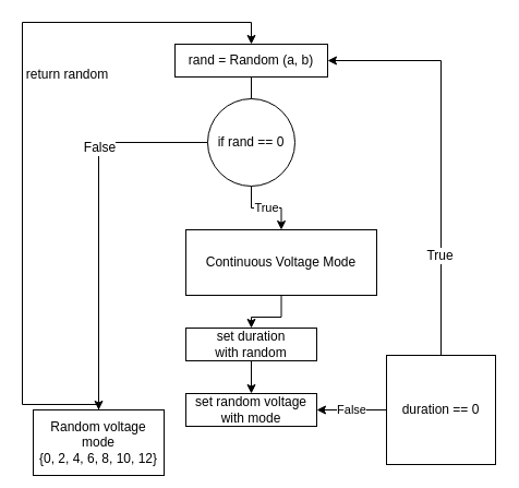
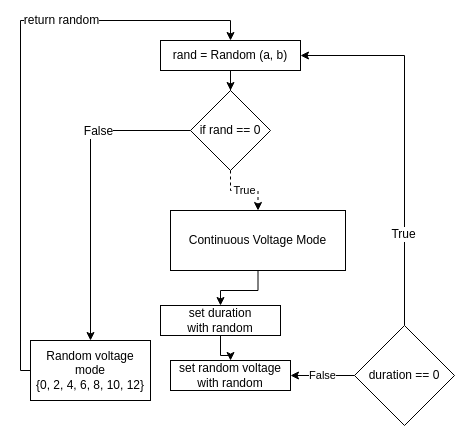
  <mxCell id="0" />
  <mxCell id="1" parent="0" />
- <mxCell id="2" style="edgeStyle=orthogonalEdgeStyle;rounded=0;orthogonalLoop=1;jettySize=auto;html=1;entryX=0.5;entryY=0;entryDx=0;entryDy=0;endArrow=none;" edge="1" parent="1" source="3" target="19"><mxGeometry relative="1" as="geometry" /></mxCell>
+ <mxCell id="2" style="edgeStyle=orthogonalEdgeStyle;rounded=0;orthogonalLoop=1;jettySize=auto;html=1;entryX=0.5;entryY=0;entryDx=0;entryDy=0;" edge="1" parent="1" source="3" target="19"><mxGeometry relative="1" as="geometry" /></mxCell>
  <mxCell id="3" value="rand = Random (a, b)" style="rounded=0;whiteSpace=wrap;html=1;" vertex="1" parent="1"><mxGeometry x="160" y="40" width="140" height="30" as="geometry" /></mxCell>
  <mxCell id="4" style="edgeStyle=orthogonalEdgeStyle;rounded=0;orthogonalLoop=1;jettySize=auto;html=1;entryX=0.5;entryY=0;entryDx=0;entryDy=0;" edge="1" parent="1" source="6" target="3"><mxGeometry relative="1" as="geometry"><Array as="points"><mxPoint x="20" y="370" /><mxPoint x="20" y="20" /><mxPoint x="230" y="20" /></Array></mxGeometry></mxCell>
  <mxCell id="5" value="return random" style="text;html=1;align=center;verticalAlign=middle;resizable=0;points=[];labelBackgroundColor=#ffffff;" vertex="1" connectable="0" parent="4"><mxGeometry x="-0.465" relative="1" as="geometry"><mxPoint x="40" y="-203" as="offset" /></mxGeometry></mxCell>
- <mxCell id="6" value="Random voltage mode&lt;br&gt;{0, 2, 4, 6, 8, 10, 12}" style="rounded=0;whiteSpace=wrap;html=1;" vertex="1" parent="1"><mxGeometry x="30" y="375" width="120" height="60" as="geometry" /></mxCell>
+ <mxCell id="6" value="Random voltage mode&lt;br&gt;{0, 2, 4, 6, 8, 10, 12}" style="rounded=0;whiteSpace=wrap;html=1;" vertex="1" parent="1"><mxGeometry x="30" y="340" width="120" height="60" as="geometry" /></mxCell>
  <mxCell id="7" style="edgeStyle=orthogonalEdgeStyle;rounded=0;orthogonalLoop=1;jettySize=auto;html=1;entryX=0.5;entryY=0;entryDx=0;entryDy=0;" edge="1" parent="1" source="8" target="10"><mxGeometry relative="1" as="geometry"><mxPoint x="320" y="280" as="targetPoint" /></mxGeometry></mxCell>
  <mxCell id="8" value="Continuous Voltage Mode" style="rounded=0;whiteSpace=wrap;html=1;" vertex="1" parent="1"><mxGeometry x="170" y="210" width="175" height="60" as="geometry" /></mxCell>
  <mxCell id="9" style="edgeStyle=orthogonalEdgeStyle;rounded=0;orthogonalLoop=1;jettySize=auto;html=1;" edge="1" parent="1" source="10" target="11"><mxGeometry relative="1" as="geometry" /></mxCell>
- <mxCell id="10" value="set duration &lt;br&gt;with random" style="rounded=0;whiteSpace=wrap;html=1;" vertex="1" parent="1"><mxGeometry x="170" y="300" width="120" height="30" as="geometry" /></mxCell>
- <mxCell id="11" value="set random voltage with mode" style="rounded=0;whiteSpace=wrap;html=1;" vertex="1" parent="1"><mxGeometry x="170" y="360" width="120" height="30" as="geometry" /></mxCell>
+ <mxCell id="10" value="set duration &lt;br&gt;with random" style="rounded=0;whiteSpace=wrap;html=1;" vertex="1" parent="1"><mxGeometry x="160" y="305" width="120" height="30" as="geometry" /></mxCell>
+ <mxCell id="11" value="set random voltage with random" style="rounded=0;whiteSpace=wrap;html=1;" vertex="1" parent="1"><mxGeometry x="170" y="360" width="120" height="30" as="geometry" /></mxCell>
  <mxCell id="12" style="edgeStyle=orthogonalEdgeStyle;rounded=0;orthogonalLoop=1;jettySize=auto;html=1;entryX=1;entryY=0.5;entryDx=0;entryDy=0;exitX=0.5;exitY=0;exitDx=0;exitDy=0;" edge="1" parent="1" source="15" target="3"><mxGeometry relative="1" as="geometry"><Array as="points"><mxPoint x="404" y="55" /></Array></mxGeometry></mxCell>
  <mxCell id="13" value="True" style="text;html=1;align=center;verticalAlign=middle;resizable=0;points=[];labelBackgroundColor=#ffffff;" vertex="1" connectable="0" parent="12"><mxGeometry x="-0.504" y="2" relative="1" as="geometry"><mxPoint y="1" as="offset" /></mxGeometry></mxCell>
  <mxCell id="14" value="False" style="edgeStyle=orthogonalEdgeStyle;rounded=0;orthogonalLoop=1;jettySize=auto;html=1;entryX=1;entryY=0.5;entryDx=0;entryDy=0;" edge="1" parent="1" source="15" target="11"><mxGeometry relative="1" as="geometry" /></mxCell>
- <mxCell id="15" value="duration == 0" style="whiteSpace=wrap;html=1;rounded=0;" vertex="1" parent="1"><mxGeometry x="354" y="325" width="100" height="100" as="geometry" /></mxCell>
- <mxCell id="16" value="True" style="edgeStyle=orthogonalEdgeStyle;rounded=0;orthogonalLoop=1;jettySize=auto;html=1;entryX=0.5;entryY=0;entryDx=0;entryDy=0;" edge="1" parent="1" source="19" target="8"><mxGeometry relative="1" as="geometry" /></mxCell>
+ <mxCell id="15" value="duration == 0" style="rhombus;whiteSpace=wrap;html=1;" vertex="1" parent="1"><mxGeometry x="354" y="325" width="100" height="100" as="geometry" /></mxCell>
+ <mxCell id="16" value="True" style="edgeStyle=orthogonalEdgeStyle;rounded=0;orthogonalLoop=1;jettySize=auto;html=1;entryX=0.5;entryY=0;entryDx=0;entryDy=0;dashed=1;" edge="1" parent="1" source="19" target="8"><mxGeometry relative="1" as="geometry" /></mxCell>
  <mxCell id="17" style="edgeStyle=orthogonalEdgeStyle;rounded=0;orthogonalLoop=1;jettySize=auto;html=1;exitX=0;exitY=0.5;exitDx=0;exitDy=0;" edge="1" parent="1" source="19" target="6"><mxGeometry relative="1" as="geometry" /></mxCell>
  <mxCell id="18" value="False" style="text;html=1;align=center;verticalAlign=middle;resizable=0;points=[];labelBackgroundColor=#ffffff;" vertex="1" connectable="0" parent="17"><mxGeometry x="-0.4" relative="1" as="geometry"><mxPoint as="offset" /></mxGeometry></mxCell>
- <mxCell id="19" value="if rand == 0" style="ellipse;whiteSpace=wrap;html=1;" vertex="1" parent="1"><mxGeometry x="190" y="90" width="80" height="80" as="geometry" /></mxCell>
+ <mxCell id="19" value="if rand == 0" style="rhombus;whiteSpace=wrap;html=1;" vertex="1" parent="1"><mxGeometry x="190" y="90" width="80" height="80" as="geometry" /></mxCell>
